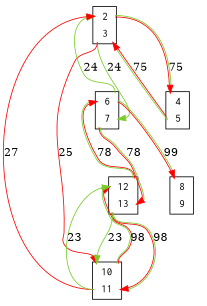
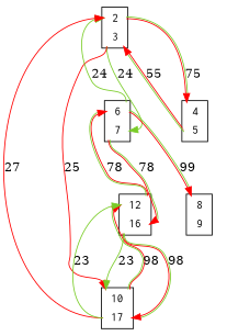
  digraph {
    node [color=black fillcolor=white fontname=Courier shape=plaintext style=filled]
    edge [color="0 1 1:0.250 0.800 0.800" headport=port_0x7febb58163a0_in tailport=port_0x7febb63a7c70_out]
    n1 [label=<<TABLE bgcolor = "white"> <TR><TD BORDER = "0" PORT = "port_0x7febb63a76a0_in"></TD><TD BORDER = "0" PORT = "port_">2</TD><TD BORDER = "0" PORT = "port_0x7febb63a76a0_out"></TD></TR> <TR><TD BORDER = "0" PORT = "port_0x7febb63a7c70_out"></TD><TD BORDER = "0" PORT = "port_">3</TD><TD BORDER = "0" PORT = "port_0x7febb63a7c70_in"></TD></TR> </TABLE>>]
    n2 [label=<<TABLE bgcolor = "white"> <TR><TD BORDER = "0" PORT = "port_0x7febb631fd60_in"></TD><TD BORDER = "0" PORT = "port_">4</TD><TD BORDER = "0" PORT = "port_0x7febb631fd60_out"></TD></TR> <TR><TD BORDER = "0" PORT = "port_0x7febb63a7610_out"></TD><TD BORDER = "0" PORT = "port_">5</TD><TD BORDER = "0" PORT = "port_0x7febb63a7610_in"></TD></TR> </TABLE>>]
    n3 [label=<<TABLE bgcolor = "white"> <TR><TD BORDER = "0" PORT = "port_0x7febb5816070_in"></TD><TD BORDER = "0" PORT = "port_">6</TD><TD BORDER = "0" PORT = "port_0x7febb5816070_out"></TD></TR> <TR><TD BORDER = "0" PORT = "port_0x7febb631feb0_out"></TD><TD BORDER = "0" PORT = "port_">7</TD><TD BORDER = "0" PORT = "port_0x7febb631feb0_in"></TD></TR> </TABLE>>]
-   n4 [label=<<TABLE bgcolor = "white"> <TR><TD BORDER = "0" PORT = "port_0x7febb58163a0_in"></TD><TD BORDER = "0" PORT = "port_">10</TD><TD BORDER = "0" PORT = "port_0x7febb58163a0_out"></TD></TR> <TR><TD BORDER = "0" PORT = "port_0x7febb631fd90_out"></TD><TD BORDER = "0" PORT = "port_">11</TD><TD BORDER = "0" PORT = "port_0x7febb631fd90_in"></TD></TR> </TABLE>>]
+   n4 [label=<<TABLE bgcolor = "white"> <TR><TD BORDER = "0" PORT = "port_0x7febb58163a0_in"></TD><TD BORDER = "0" PORT = "port_">10</TD><TD BORDER = "0" PORT = "port_0x7febb58163a0_out"></TD></TR> <TR><TD BORDER = "0" PORT = "port_0x7febb631fd90_out"></TD><TD BORDER = "0" PORT = "port_">17</TD><TD BORDER = "0" PORT = "port_0x7febb631fd90_in"></TD></TR> </TABLE>>]
    n5 [label=<<TABLE bgcolor = "white"> <TR><TD BORDER = "0" PORT = "port_0x7febb63a73a0_in"></TD><TD BORDER = "0" PORT = "port_">8</TD><TD BORDER = "0" PORT = "port_0x7febb63a73a0_out"></TD></TR> <TR><TD BORDER = "0" PORT = "port_0x7febb631fd00_out"></TD><TD BORDER = "0" PORT = "port_">9</TD><TD BORDER = "0" PORT = "port_0x7febb631fd00_in"></TD></TR> </TABLE>>]
-   n6 [label=<<TABLE bgcolor = "white"> <TR><TD BORDER = "0" PORT = "port_0x7febb54101f0_in"></TD><TD BORDER = "0" PORT = "port_">12</TD><TD BORDER = "0" PORT = "port_0x7febb54101f0_out"></TD></TR> <TR><TD BORDER = "0" PORT = "port_0x7febb63a7940_out"></TD><TD BORDER = "0" PORT = "port_">13</TD><TD BORDER = "0" PORT = "port_0x7febb63a7940_in"></TD></TR> </TABLE>>]
+   n6 [label=<<TABLE bgcolor = "white"> <TR><TD BORDER = "0" PORT = "port_0x7febb54101f0_in"></TD><TD BORDER = "0" PORT = "port_">12</TD><TD BORDER = "0" PORT = "port_0x7febb54101f0_out"></TD></TR> <TR><TD BORDER = "0" PORT = "port_0x7febb63a7940_out"></TD><TD BORDER = "0" PORT = "port_">16</TD><TD BORDER = "0" PORT = "port_0x7febb63a7940_in"></TD></TR> </TABLE>>]
    n1 -> n2 [headport=port_0x7febb631fd60_in label=75 tailport=port_0x7febb63a76a0_out]
    n1 -> n3 [color="0.250 0.800 0.800" headport=port_0x7febb631feb0_in label=24]
    n1 -> n4 [color="0 1 1" label=25]
-   n2 -> n1 [headport=port_0x7febb63a7c70_in label=75 tailport=port_0x7febb63a7610_out]
+   n2 -> n1 [headport=port_0x7febb63a7c70_in label=55 tailport=port_0x7febb63a7610_out]
    n3 -> n1 [color="0.250 0.800 0.800" headport=port_0x7febb63a76a0_in label=24 tailport=port_0x7febb5816070_out]
    n3 -> n5 [headport=port_0x7febb63a73a0_in label=99 tailport=port_0x7febb5816070_out]
    n3 -> n6 [headport=port_0x7febb63a7940_in label=78 tailport=port_0x7febb631feb0_out]
    n4 -> n1 [color="0 1 1" headport=port_0x7febb63a76a0_in label=27 tailport=port_0x7febb631fd90_out]
    n4 -> n6 [headport=port_0x7febb54101f0_in label=98 tailport=port_0x7febb58163a0_out]
    n4 -> n6 [color="0.250 0.800 0.800" headport=port_0x7febb54101f0_in label=23 tailport=port_0x7febb631fd90_out]
    n6 -> n3 [headport=port_0x7febb5816070_in label=78 tailport=port_0x7febb54101f0_out]
    n6 -> n4 [headport=port_0x7febb631fd90_in label=98 tailport=port_0x7febb63a7940_out]
    n6 -> n4 [color="0.250 0.800 0.800" label=23 tailport=port_0x7febb63a7940_out]
  }
